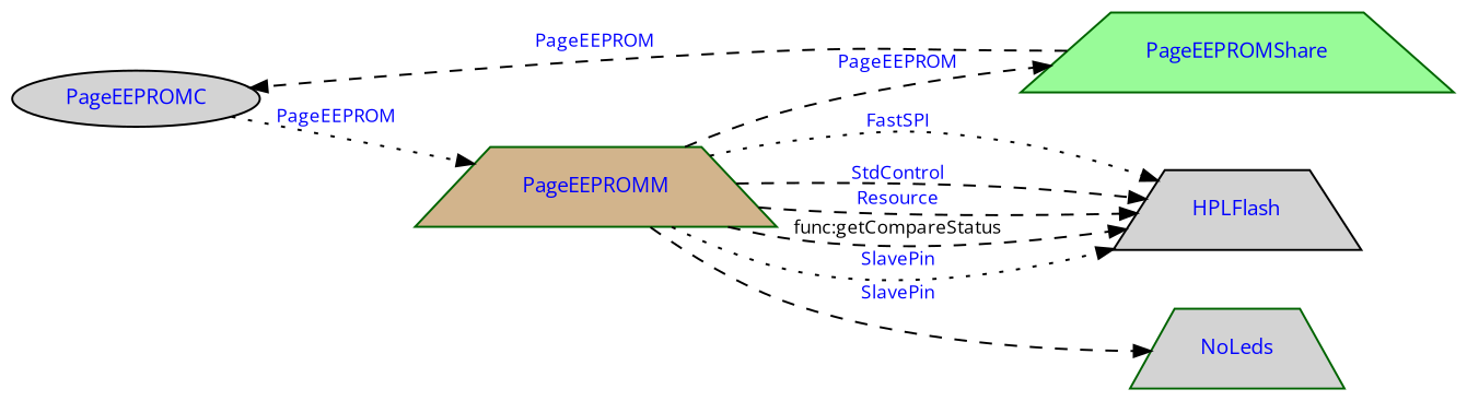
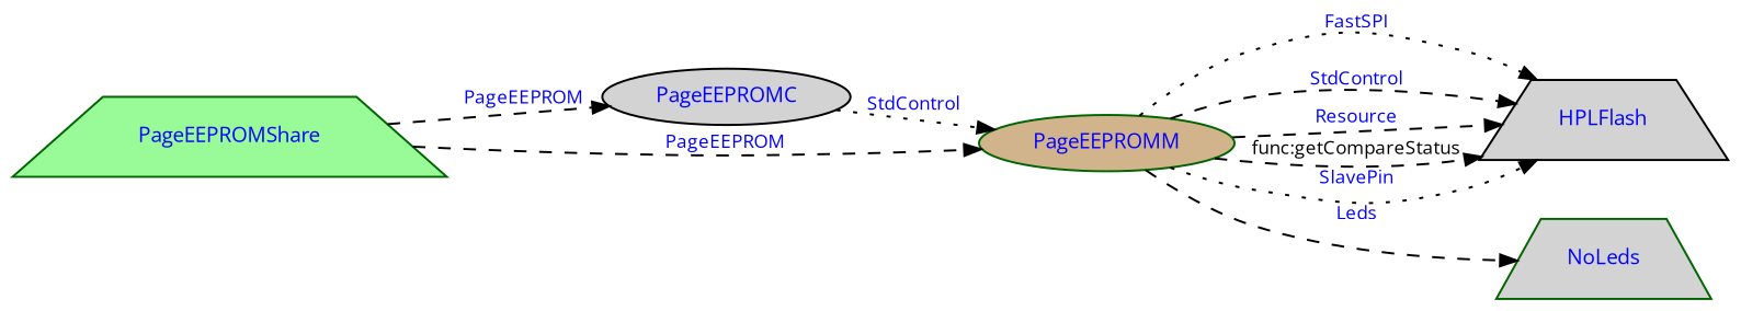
  digraph {
    fontname="Open Sans"
    nodesep=0.1
    rankdir=LR
    ranksep=0.0005
    node [color=darkgreen fillcolor=lightgrey fontcolor=blue fontname="Open Sans" fontsize=10 shape=trapezium style=filled]
    edge [arrowsize=.8 fontcolor=blue fontname="Open Sans" fontsize=9 style=dashed]
    PageEEPROMC [color=black height=.1 shape=ellipse width=.1]
-   PageEEPROMM [fillcolor=tan height=.1 width=.1]
+   PageEEPROMM [fillcolor=tan height=.1 shape=ellipse width=.1]
    PageEEPROMShare [fillcolor=palegreen height=.1 width=.1]
    HPLFlash [color=black height=.1 width=.1]
    NoLeds [height=.1 width=.1]
-   PageEEPROMC -> PageEEPROMM [label=PageEEPROM style=dotted]
+   PageEEPROMC -> PageEEPROMM [label=StdControl style=dotted]
    PageEEPROMM -> HPLFlash [label=FastSPI style=dotted]
    PageEEPROMM -> HPLFlash [label=StdControl]
    PageEEPROMM -> HPLFlash [label=Resource]
    PageEEPROMM -> HPLFlash [fontcolor=black label="func:getCompareStatus"]
    PageEEPROMM -> HPLFlash [label=SlavePin style=dotted]
-   PageEEPROMM -> NoLeds [label=SlavePin]
+   PageEEPROMM -> NoLeds [label=Leds]
    PageEEPROMShare -> PageEEPROMC [label=PageEEPROM]
-   PageEEPROMM -> PageEEPROMShare [label=PageEEPROM]
+   PageEEPROMShare -> PageEEPROMM [label=PageEEPROM]
  }
